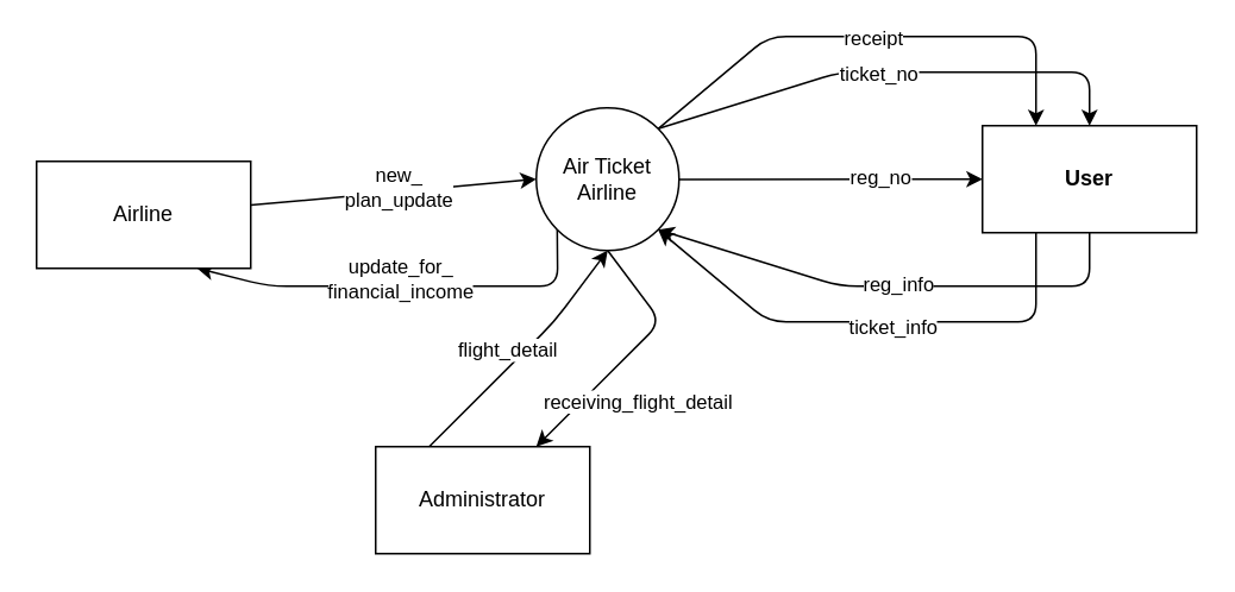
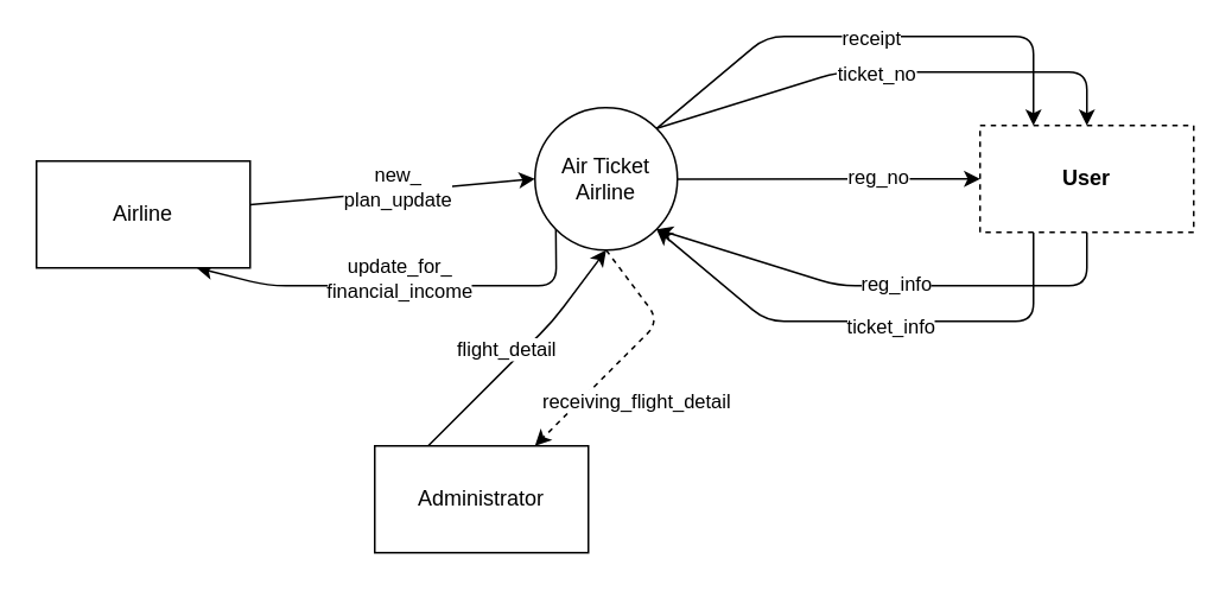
  <mxCell id="0" />
  <mxCell id="1" parent="0" />
  <mxCell id="2" style="edgeStyle=none;html=1;exitX=0.25;exitY=1;exitDx=0;exitDy=0;entryX=1;entryY=1;entryDx=0;entryDy=0;" parent="1" source="6" target="17" edge="1"><mxGeometry relative="1" as="geometry"><mxPoint x="580" y="160" as="targetPoint" /><Array as="points"><mxPoint x="580" y="180" /><mxPoint x="430" y="180" /></Array></mxGeometry></mxCell>
  <mxCell id="3" value="ticket_info" style="edgeLabel;html=1;align=center;verticalAlign=middle;resizable=0;points=[];" parent="2" vertex="1" connectable="0"><mxGeometry x="-0.066" y="2" relative="1" as="geometry"><mxPoint as="offset" /></mxGeometry></mxCell>
  <mxCell id="4" style="edgeStyle=none;html=1;exitX=0.5;exitY=1;exitDx=0;exitDy=0;entryX=1;entryY=1;entryDx=0;entryDy=0;" parent="1" source="6" target="17" edge="1"><mxGeometry relative="1" as="geometry"><Array as="points"><mxPoint x="610" y="160" /><mxPoint x="470" y="160" /></Array></mxGeometry></mxCell>
  <mxCell id="5" value="reg_info" style="edgeLabel;html=1;align=center;verticalAlign=middle;resizable=0;points=[];" parent="4" vertex="1" connectable="0"><mxGeometry x="-0.004" y="-2" relative="1" as="geometry"><mxPoint as="offset" /></mxGeometry></mxCell>
- <mxCell id="6" value="User" style="whiteSpace=wrap;html=1;fontStyle=1" parent="1" vertex="1"><mxGeometry x="550" y="70" width="120" height="60" as="geometry" /></mxCell>
+ <mxCell id="6" value="User" style="whiteSpace=wrap;html=1;fontStyle=1;dashed=1;" parent="1" vertex="1"><mxGeometry x="550" y="70" width="120" height="60" as="geometry" /></mxCell>
  <mxCell id="7" style="edgeStyle=none;html=1;entryX=0;entryY=0.5;entryDx=0;entryDy=0;" parent="1" source="17" target="6" edge="1"><mxGeometry relative="1" as="geometry" /></mxCell>
  <mxCell id="8" value="reg_no" style="edgeLabel;html=1;align=center;verticalAlign=middle;resizable=0;points=[];" parent="7" vertex="1" connectable="0"><mxGeometry x="0.324" y="2" relative="1" as="geometry"><mxPoint as="offset" /></mxGeometry></mxCell>
  <mxCell id="9" style="edgeStyle=none;html=1;exitX=1;exitY=0;exitDx=0;exitDy=0;entryX=0.25;entryY=0;entryDx=0;entryDy=0;" parent="1" source="17" target="6" edge="1"><mxGeometry relative="1" as="geometry"><mxPoint x="590" y="40" as="targetPoint" /><Array as="points"><mxPoint x="430" y="20" /><mxPoint x="580" y="20" /></Array></mxGeometry></mxCell>
  <mxCell id="10" value="receipt" style="edgeLabel;html=1;align=center;verticalAlign=middle;resizable=0;points=[];" parent="9" vertex="1" connectable="0"><mxGeometry x="-0.012" relative="1" as="geometry"><mxPoint as="offset" /></mxGeometry></mxCell>
  <mxCell id="11" style="edgeStyle=none;html=1;exitX=1;exitY=0;exitDx=0;exitDy=0;entryX=0.5;entryY=0;entryDx=0;entryDy=0;" parent="1" source="17" target="6" edge="1"><mxGeometry relative="1" as="geometry"><mxPoint x="610" y="40" as="targetPoint" /><Array as="points"><mxPoint x="470" y="40" /><mxPoint x="610" y="40" /></Array></mxGeometry></mxCell>
  <mxCell id="12" value="ticket_no" style="edgeLabel;html=1;align=center;verticalAlign=middle;resizable=0;points=[];" parent="11" vertex="1" connectable="0"><mxGeometry x="-0.074" relative="1" as="geometry"><mxPoint as="offset" /></mxGeometry></mxCell>
  <mxCell id="13" style="edgeStyle=none;html=1;exitX=0;exitY=1;exitDx=0;exitDy=0;entryX=0.75;entryY=1;entryDx=0;entryDy=0;" parent="1" source="17" target="23" edge="1"><mxGeometry relative="1" as="geometry"><Array as="points"><mxPoint x="312" y="160" /><mxPoint y="160" x="230" /><mxPoint x="150" y="160" /></Array></mxGeometry></mxCell>
  <mxCell id="14" value="update_for_&lt;br&gt;financial_income" style="edgeLabel;html=1;align=center;verticalAlign=middle;resizable=0;points=[];" parent="13" vertex="1" connectable="0"><mxGeometry x="-0.28" y="-5" relative="1" as="geometry"><mxPoint x="-35" as="offset" /></mxGeometry></mxCell>
- <mxCell id="15" style="edgeStyle=none;html=1;exitX=0.5;exitY=1;exitDx=0;exitDy=0;entryX=0.75;entryY=0;entryDx=0;entryDy=0;" parent="1" source="17" target="20" edge="1"><mxGeometry relative="1" as="geometry"><Array as="points"><mxPoint x="370" y="180" /></Array></mxGeometry></mxCell>
+ <mxCell id="15" style="edgeStyle=none;html=1;exitX=0.5;exitY=1;exitDx=0;exitDy=0;entryX=0.75;entryY=0;entryDx=0;entryDy=0;dashed=1;" parent="1" source="17" target="20" edge="1"><mxGeometry relative="1" as="geometry"><Array as="points"><mxPoint x="370" y="180" /></Array></mxGeometry></mxCell>
  <mxCell id="16" value="receiving_flight_detail" style="edgeLabel;html=1;align=center;verticalAlign=middle;resizable=0;points=[];" parent="15" vertex="1" connectable="0"><mxGeometry x="0.122" y="-3" relative="1" as="geometry"><mxPoint x="13" y="23" as="offset" /></mxGeometry></mxCell>
  <mxCell id="17" value="Air Ticket Airline" style="ellipse;whiteSpace=wrap;html=1;" parent="1" vertex="1"><mxGeometry x="300" y="60" width="80" height="80" as="geometry" /></mxCell>
  <mxCell id="18" style="edgeStyle=none;html=1;exitX=0.25;exitY=0;exitDx=0;exitDy=0;" parent="1" source="20" edge="1"><mxGeometry relative="1" as="geometry"><mxPoint x="340" y="140" as="targetPoint" /><Array as="points"><mxPoint x="310" y="180" /></Array></mxGeometry></mxCell>
  <mxCell id="19" value="flight_detail" style="edgeLabel;html=1;align=center;verticalAlign=middle;resizable=0;points=[];" parent="18" vertex="1" connectable="0"><mxGeometry x="-0.155" y="1" relative="1" as="geometry"><mxPoint y="-9" as="offset" /></mxGeometry></mxCell>
  <mxCell id="20" value="Administrator" style="whiteSpace=wrap;html=1;" parent="1" vertex="1"><mxGeometry x="210" y="250" width="120" height="60" as="geometry" /></mxCell>
  <mxCell id="21" style="edgeStyle=none;html=1;entryX=0;entryY=0.5;entryDx=0;entryDy=0;" parent="1" source="23" target="17" edge="1"><mxGeometry relative="1" as="geometry" /></mxCell>
  <mxCell id="22" value="new_&lt;br&gt;plan_update" style="edgeLabel;html=1;align=center;verticalAlign=middle;resizable=0;points=[];" parent="21" vertex="1" connectable="0"><mxGeometry x="0.319" y="1" relative="1" as="geometry"><mxPoint x="-23" y="1" as="offset" /></mxGeometry></mxCell>
  <mxCell id="23" value="Airline" style="whiteSpace=wrap;html=1;" parent="1" vertex="1"><mxGeometry x="20" y="90" width="120" height="60" as="geometry" /></mxCell>
